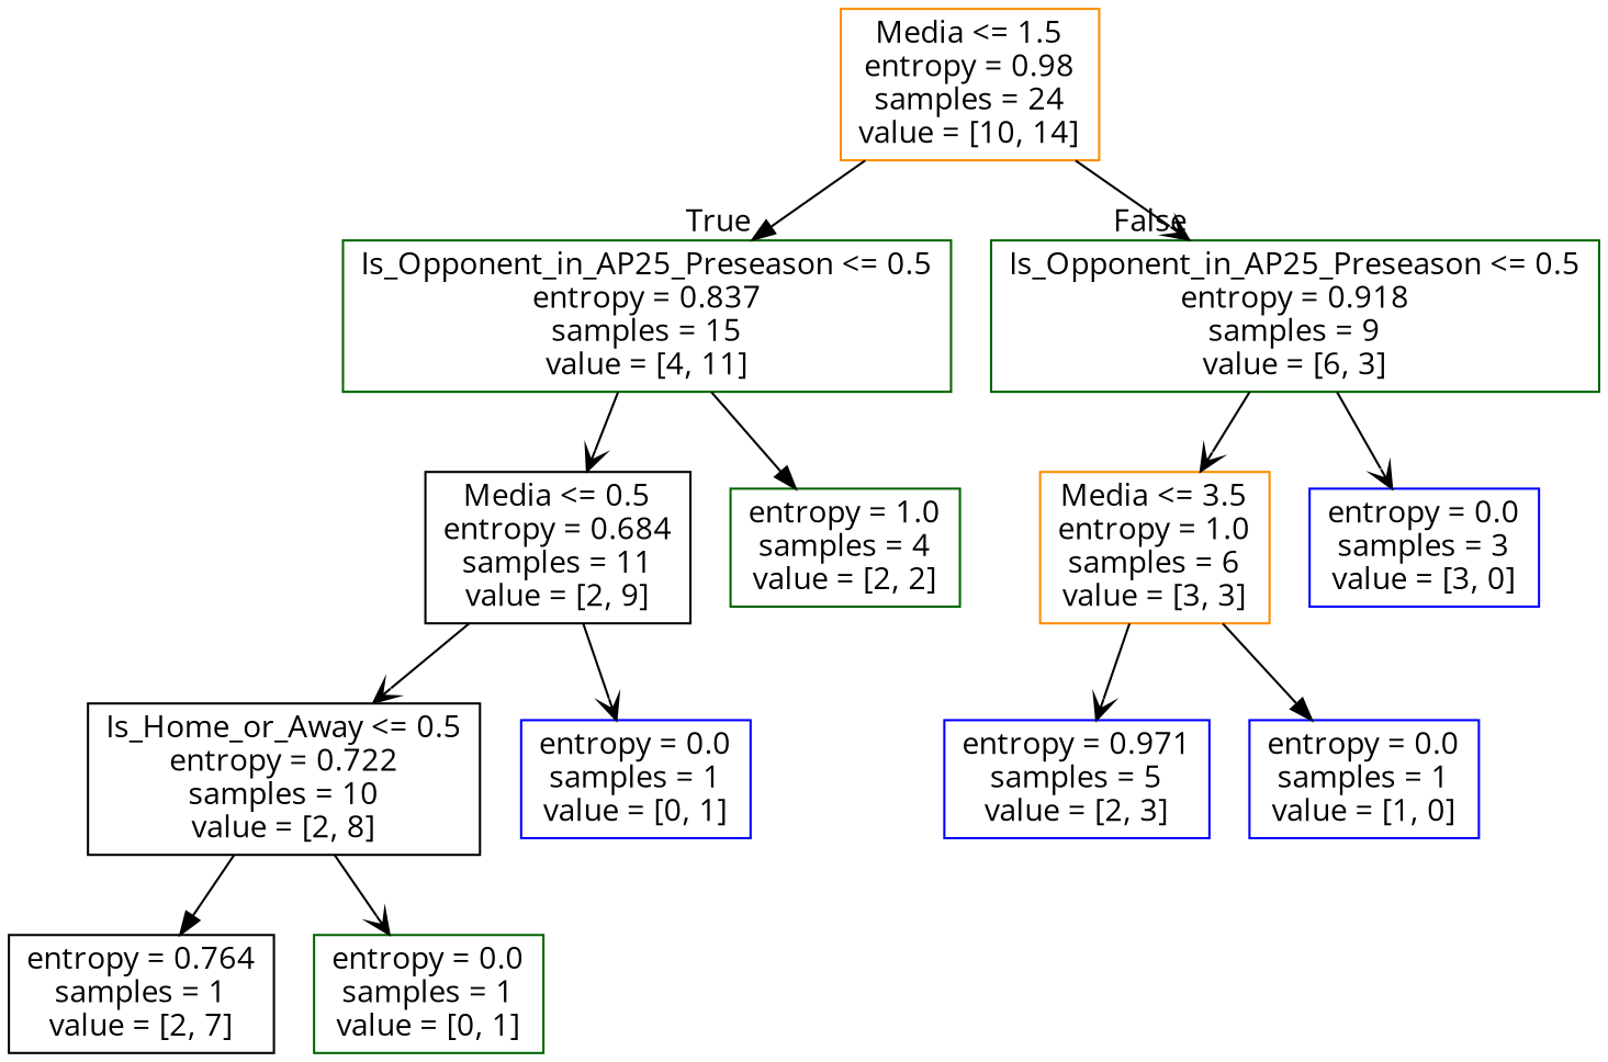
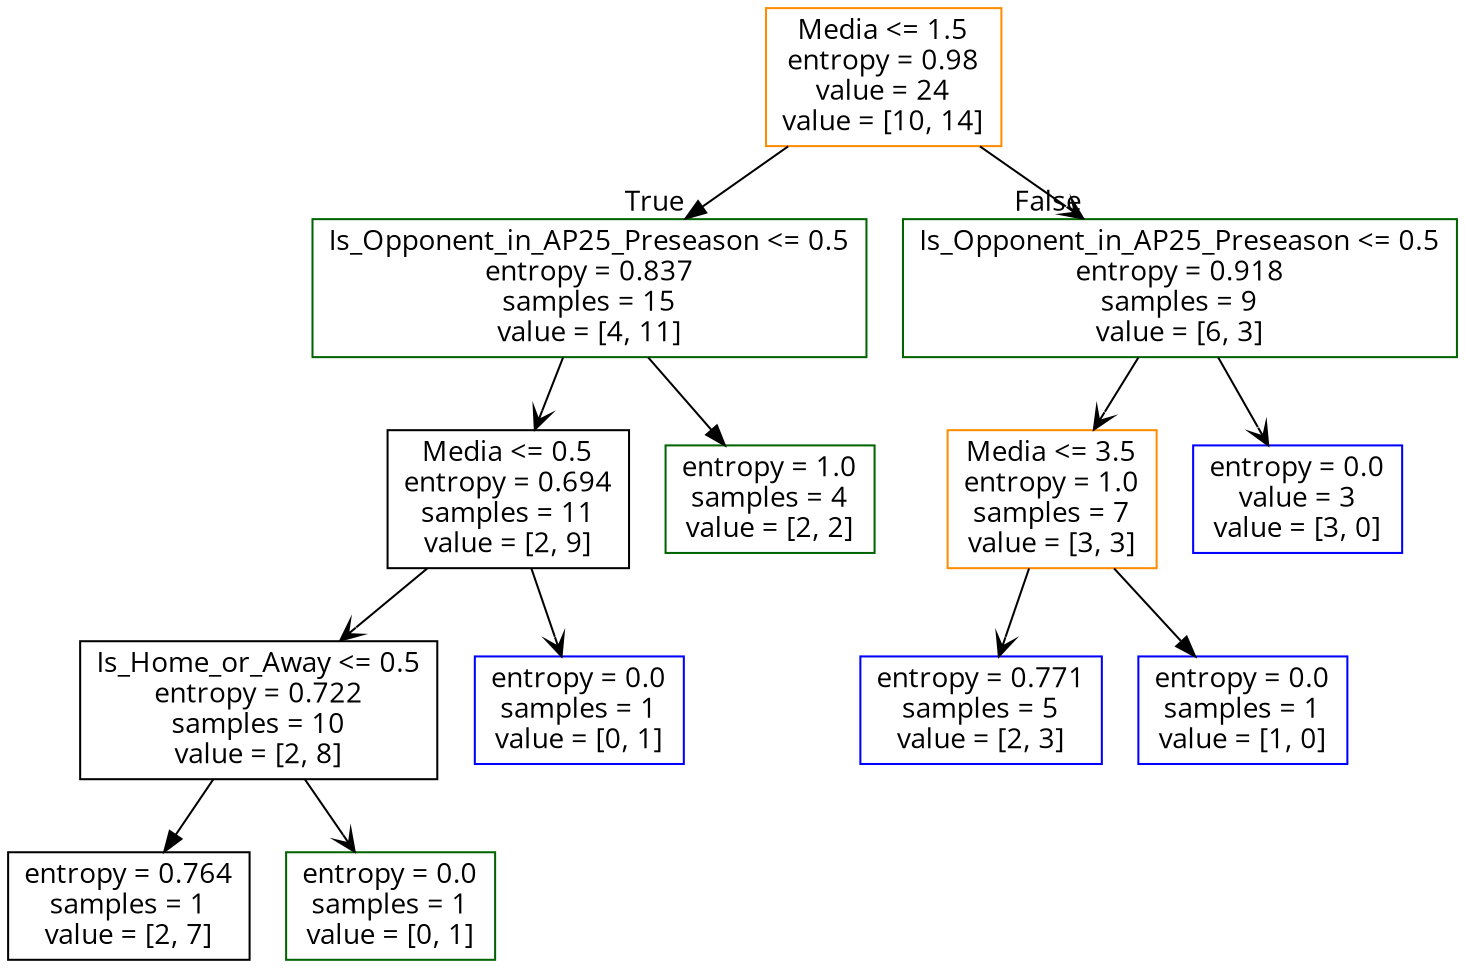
  digraph {
    fontname="Open Sans"
    node [color=darkgreen fontname="Open Sans" shape=box]
    edge [arrowhead=vee fontname="Open Sans"]
-   n1 [color=darkorange label="Media <= 1.5\nentropy = 0.98\nsamples = 24\nvalue = [10, 14]"]
+   n1 [color=darkorange label="Media <= 1.5\nentropy = 0.98\nvalue = 24\nvalue = [10, 14]"]
    n2 [label="Is_Opponent_in_AP25_Preseason <= 0.5\nentropy = 0.837\nsamples = 15\nvalue = [4, 11]"]
    n3 [label="Is_Opponent_in_AP25_Preseason <= 0.5\nentropy = 0.918\nsamples = 9\nvalue = [6, 3]"]
-   n4 [color=black label="Media <= 0.5\nentropy = 0.684\nsamples = 11\nvalue = [2, 9]"]
+   n4 [color=black label="Media <= 0.5\nentropy = 0.694\nsamples = 11\nvalue = [2, 9]"]
    n5 [label="entropy = 1.0\nsamples = 4\nvalue = [2, 2]"]
-   n6 [color=darkorange label="Media <= 3.5\nentropy = 1.0\nsamples = 6\nvalue = [3, 3]"]
-   n7 [color=blue label="entropy = 0.0\nsamples = 3\nvalue = [3, 0]"]
+   n6 [color=darkorange label="Media <= 3.5\nentropy = 1.0\nsamples = 7\nvalue = [3, 3]"]
+   n7 [color=blue label="entropy = 0.0\nvalue = 3\nvalue = [3, 0]"]
    n8 [color=black label="Is_Home_or_Away <= 0.5\nentropy = 0.722\nsamples = 10\nvalue = [2, 8]"]
    n9 [color=blue label="entropy = 0.0\nsamples = 1\nvalue = [0, 1]"]
    n10 [color=black label="entropy = 0.764\nsamples = 1\nvalue = [2, 7]"]
    n11 [label="entropy = 0.0\nsamples = 1\nvalue = [0, 1]"]
-   n12 [color=blue label="entropy = 0.971\nsamples = 5\nvalue = [2, 3]"]
+   n12 [color=blue label="entropy = 0.771\nsamples = 5\nvalue = [2, 3]"]
    n13 [color=blue label="entropy = 0.0\nsamples = 1\nvalue = [1, 0]"]
    n1 -> n2 [arrowhead=normal headlabel=True labelangle=45 labeldistance=2.5]
    n1 -> n3 [headlabel=False labelangle=-45 labeldistance=2.5]
    n2 -> n4
    n2 -> n5 [arrowhead=normal]
    n3 -> n6
    n3 -> n7
    n4 -> n8
    n4 -> n9
    n6 -> n12
    n6 -> n13 [arrowhead=normal]
    n8 -> n10 [arrowhead=normal]
    n8 -> n11
  }
